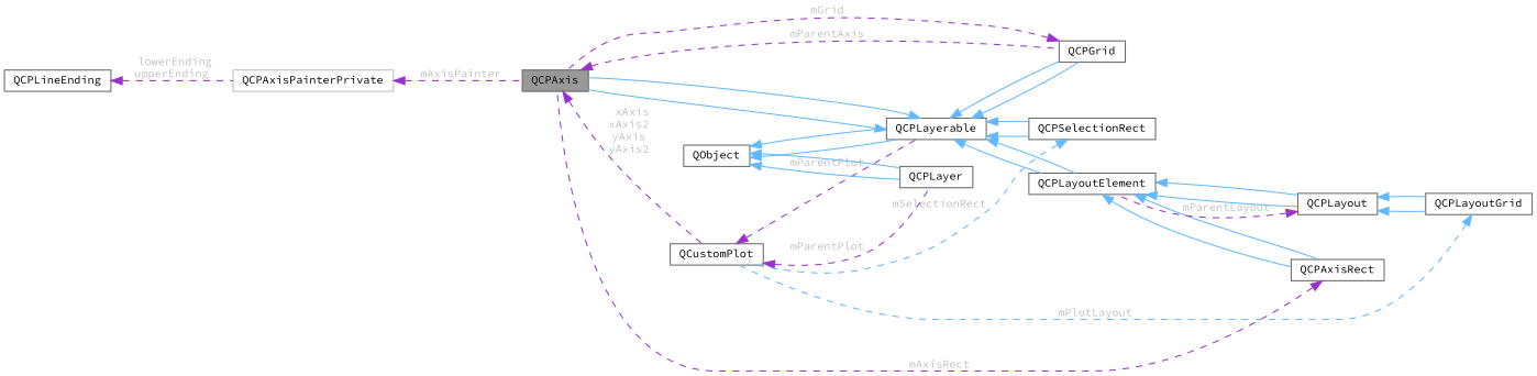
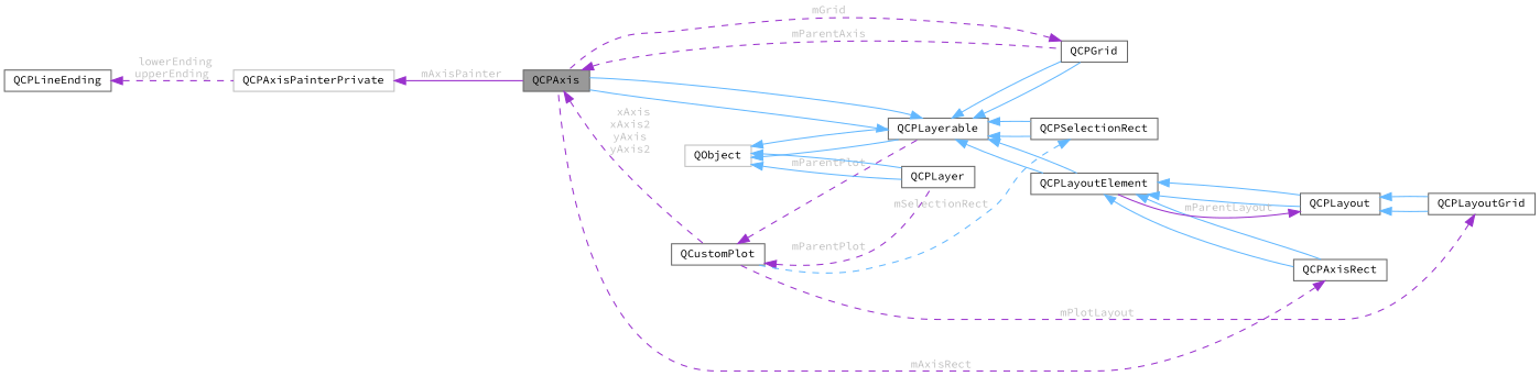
  digraph {
    fontname="Source Code Pro"
    rankdir=LR
    node [color=gray40 fillcolor=white fontname="Source Code Pro" fontsize=10 shape=box style=filled]
    edge [color=steelblue1 dir=back fontname="Source Code Pro" fontsize=10 labelfontname=Helvetica labelfontsize=10 style=solid]
    n1 [fillcolor=grey60 fontcolor=black height=0.2 label=QCPAxis width=0.4]
    n2 [height=0.2 label=QCustomPlot width=0.4]
    n3 [height=0.2 label=QCPGrid width=0.4]
    n4 [height=0.2 label=QCPLayerable width=0.4]
    n5 [height=0.2 label=QCPLayer width=0.4]
    n6 [height=0.2 label=QCPLayoutElement width=0.4]
    n7 [height=0.2 label=QCPSelectionRect width=0.4]
    n8 [height=0.2 label=QCPLayout width=0.4]
    n9 [height=0.2 label=QCPAxisRect width=0.4]
-   n10 [height=0.2 label=QObject width=0.4]
+   n10 [color=grey75 height=0.2 label=QObject width=0.4]
    n11 [color=grey75 height=0.2 label=QCPAxisPainterPrivate width=0.4]
    n12 [height=0.2 label=QCPLayoutGrid width=0.4]
    n13 [height=0.2 label=QCPLineEnding width=0.4]
    n1 -> n2 [color=darkorchid3 fontcolor=grey label=" xAxis\nxAxis2\nyAxis\nyAxis2" style=dashed]
    n1 -> n3 [color=darkorchid3 fontcolor=grey label=" mParentAxis" style=dashed]
    n2 -> n4 [color=darkorchid3 fontcolor=grey label=" mParentPlot" style=dashed]
    n2 -> n5 [color=darkorchid3 fontcolor=grey label=" mParentPlot" style=dashed]
    n3 -> n1 [color=darkorchid3 fontcolor=grey label=" mGrid" style=dashed]
    n4 -> n1
    n4 -> n1
    n4 -> n3
    n4 -> n3
    n4 -> n6
    n4 -> n6
    n4 -> n7
    n4 -> n7
    n6 -> n8
    n6 -> n8
    n6 -> n9
    n6 -> n9
    n7 -> n2 [fontcolor=grey label=" mSelectionRect" style=dashed]
-   n8 -> n6 [color=darkorchid3 fontcolor=grey label=" mParentLayout" style=dashed]
+   n8 -> n6 [color=darkorchid3 fontcolor=grey label=" mParentLayout"]
    n8 -> n12
    n8 -> n12
    n9 -> n1 [color=darkorchid3 fontcolor=grey label=" mAxisRect" style=dashed]
    n10 -> n4
    n10 -> n4
    n10 -> n5
    n10 -> n5
-   n11 -> n1 [color=darkorchid3 fontcolor=grey label=" mAxisPainter" style=dashed]
-   n12 -> n2 [fontcolor=grey label=" mPlotLayout" style=dashed]
+   n11 -> n1 [color=darkorchid3 fontcolor=grey label=" mAxisPainter"]
+   n12 -> n2 [color=darkorchid3 fontcolor=grey label=" mPlotLayout" style=dashed]
    n13 -> n11 [color=darkorchid3 fontcolor=grey label=" lowerEnding\nupperEnding" style=dashed]
  }
